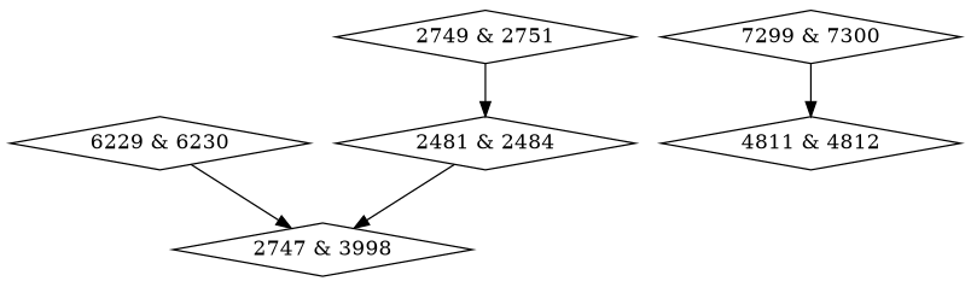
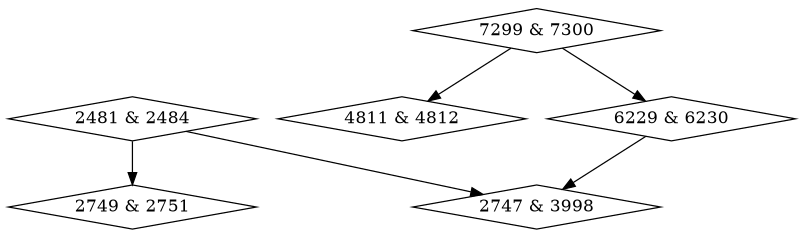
  digraph {
    node [shape=diamond]
    n1 [label="2481 & 2484"]
    n2 [label="2747 & 3998"]
    n3 [label="2749 & 2751"]
    n4 [label="4811 & 4812"]
    n5 [label="6229 & 6230"]
    n6 [label="7299 & 7300"]
    n1 -> n2
-   n3 -> n1
+   n1 -> n3
    n5 -> n2
    n6 -> n4
+   n6 -> n5
  }
